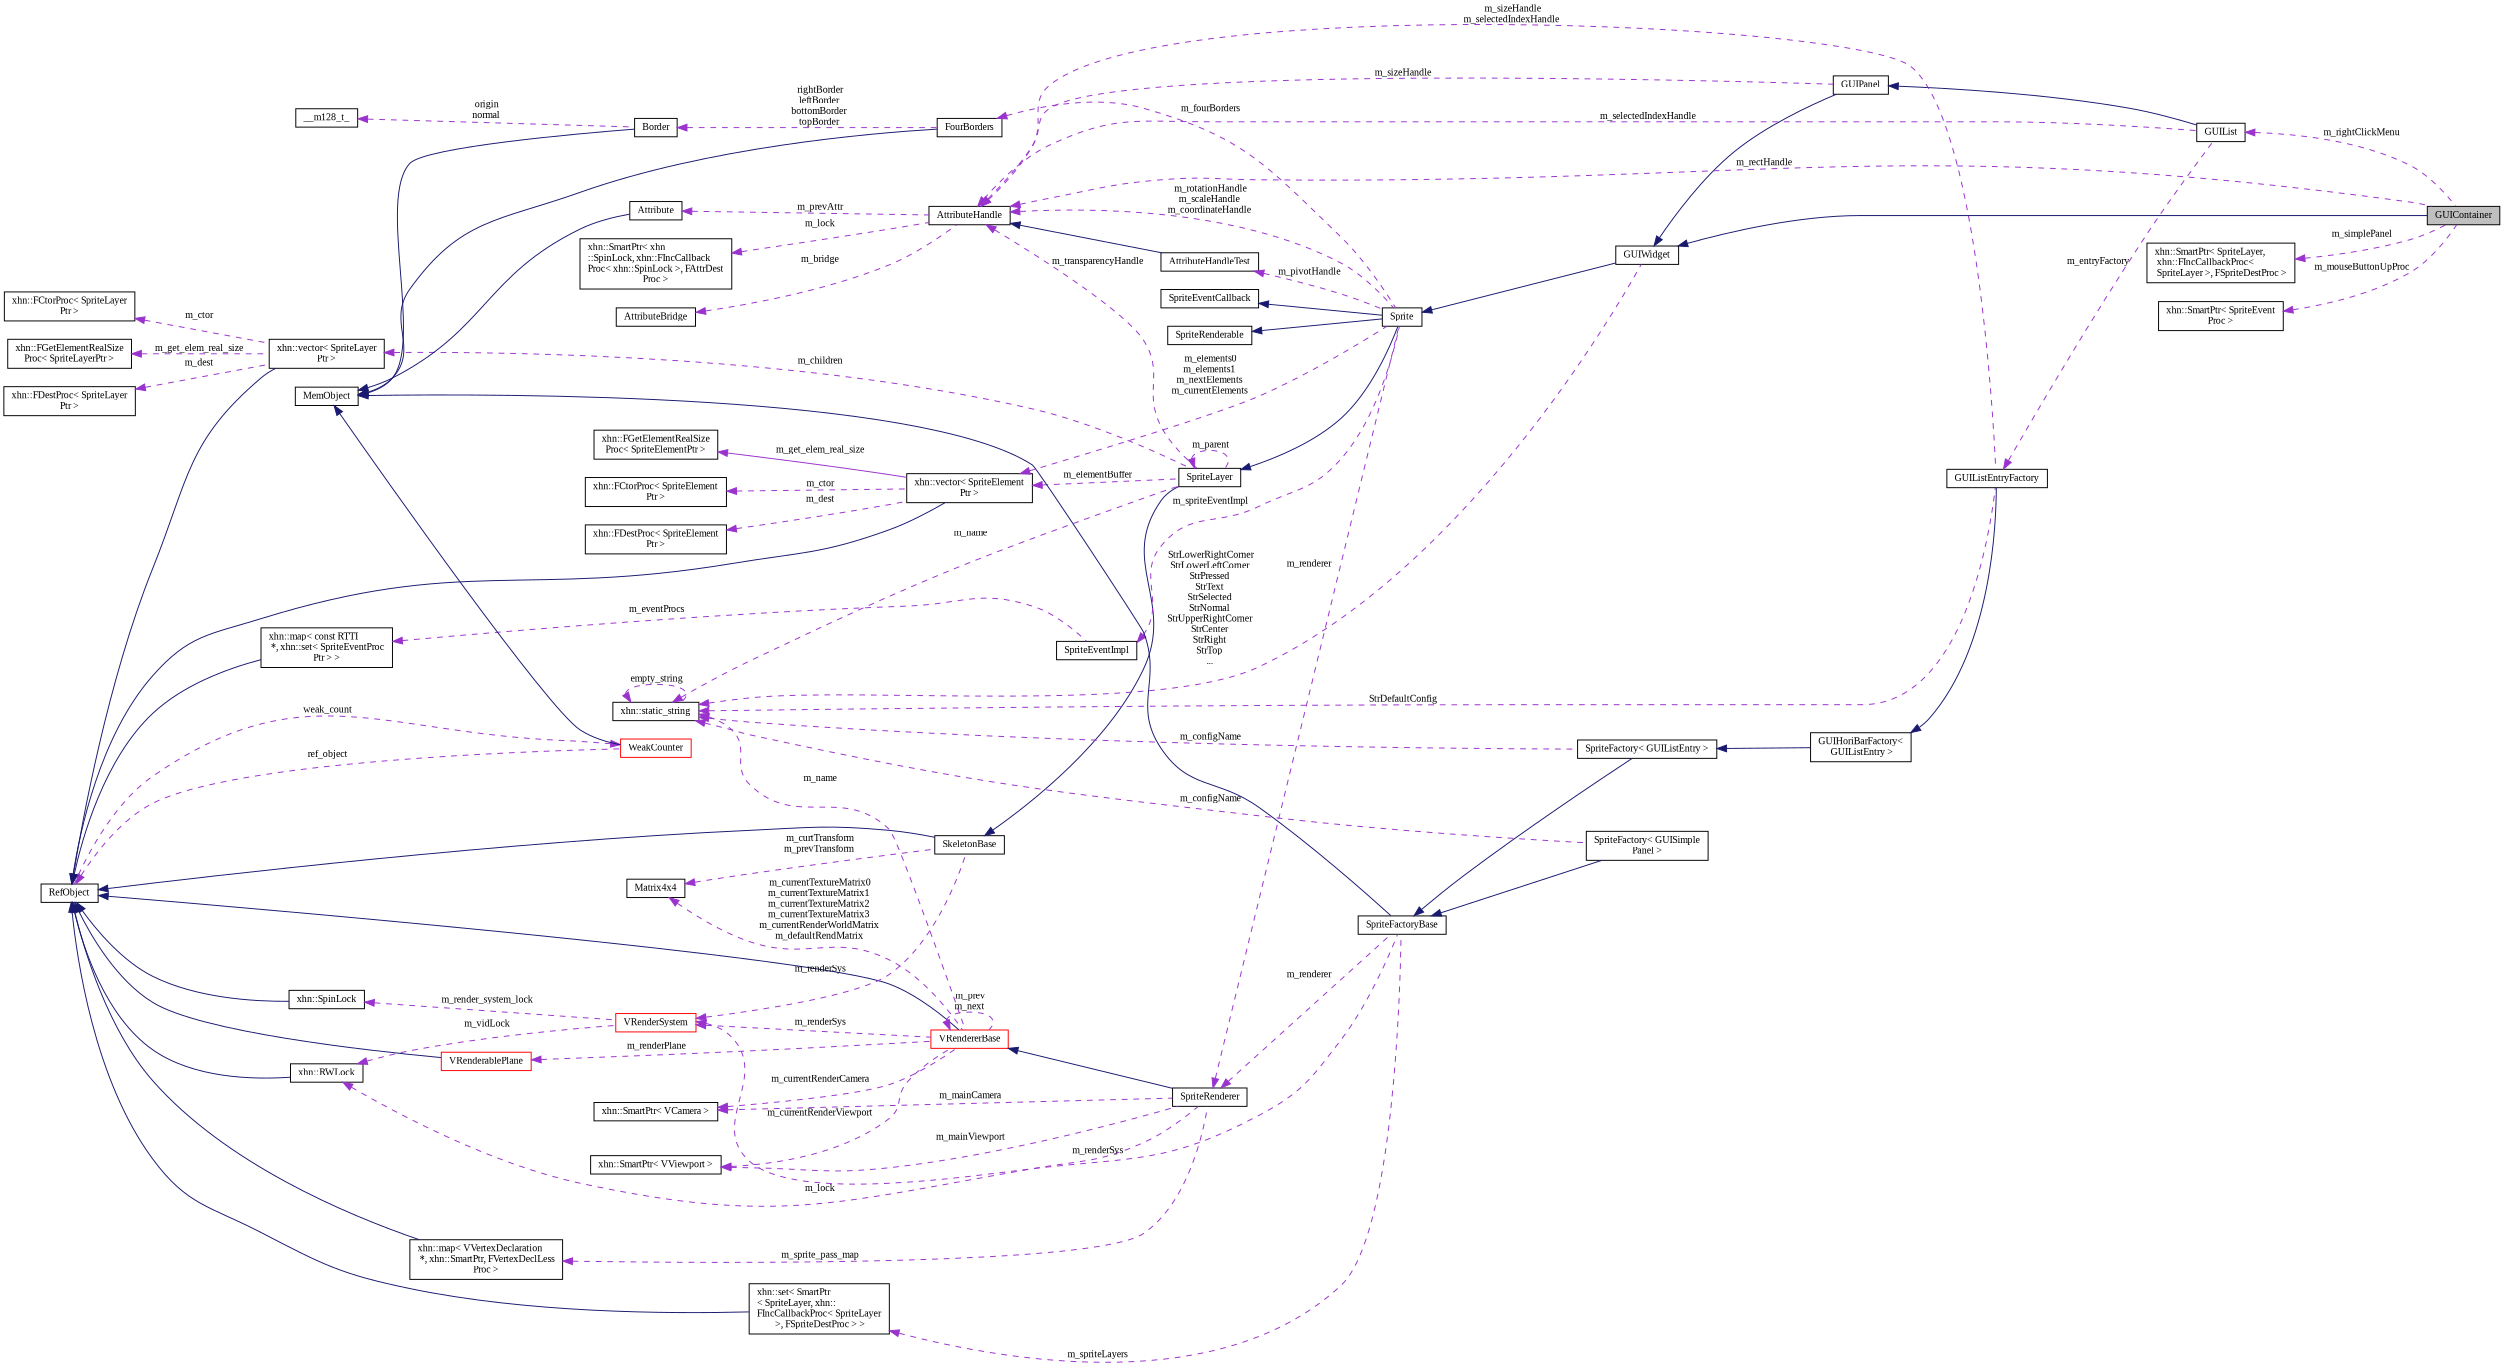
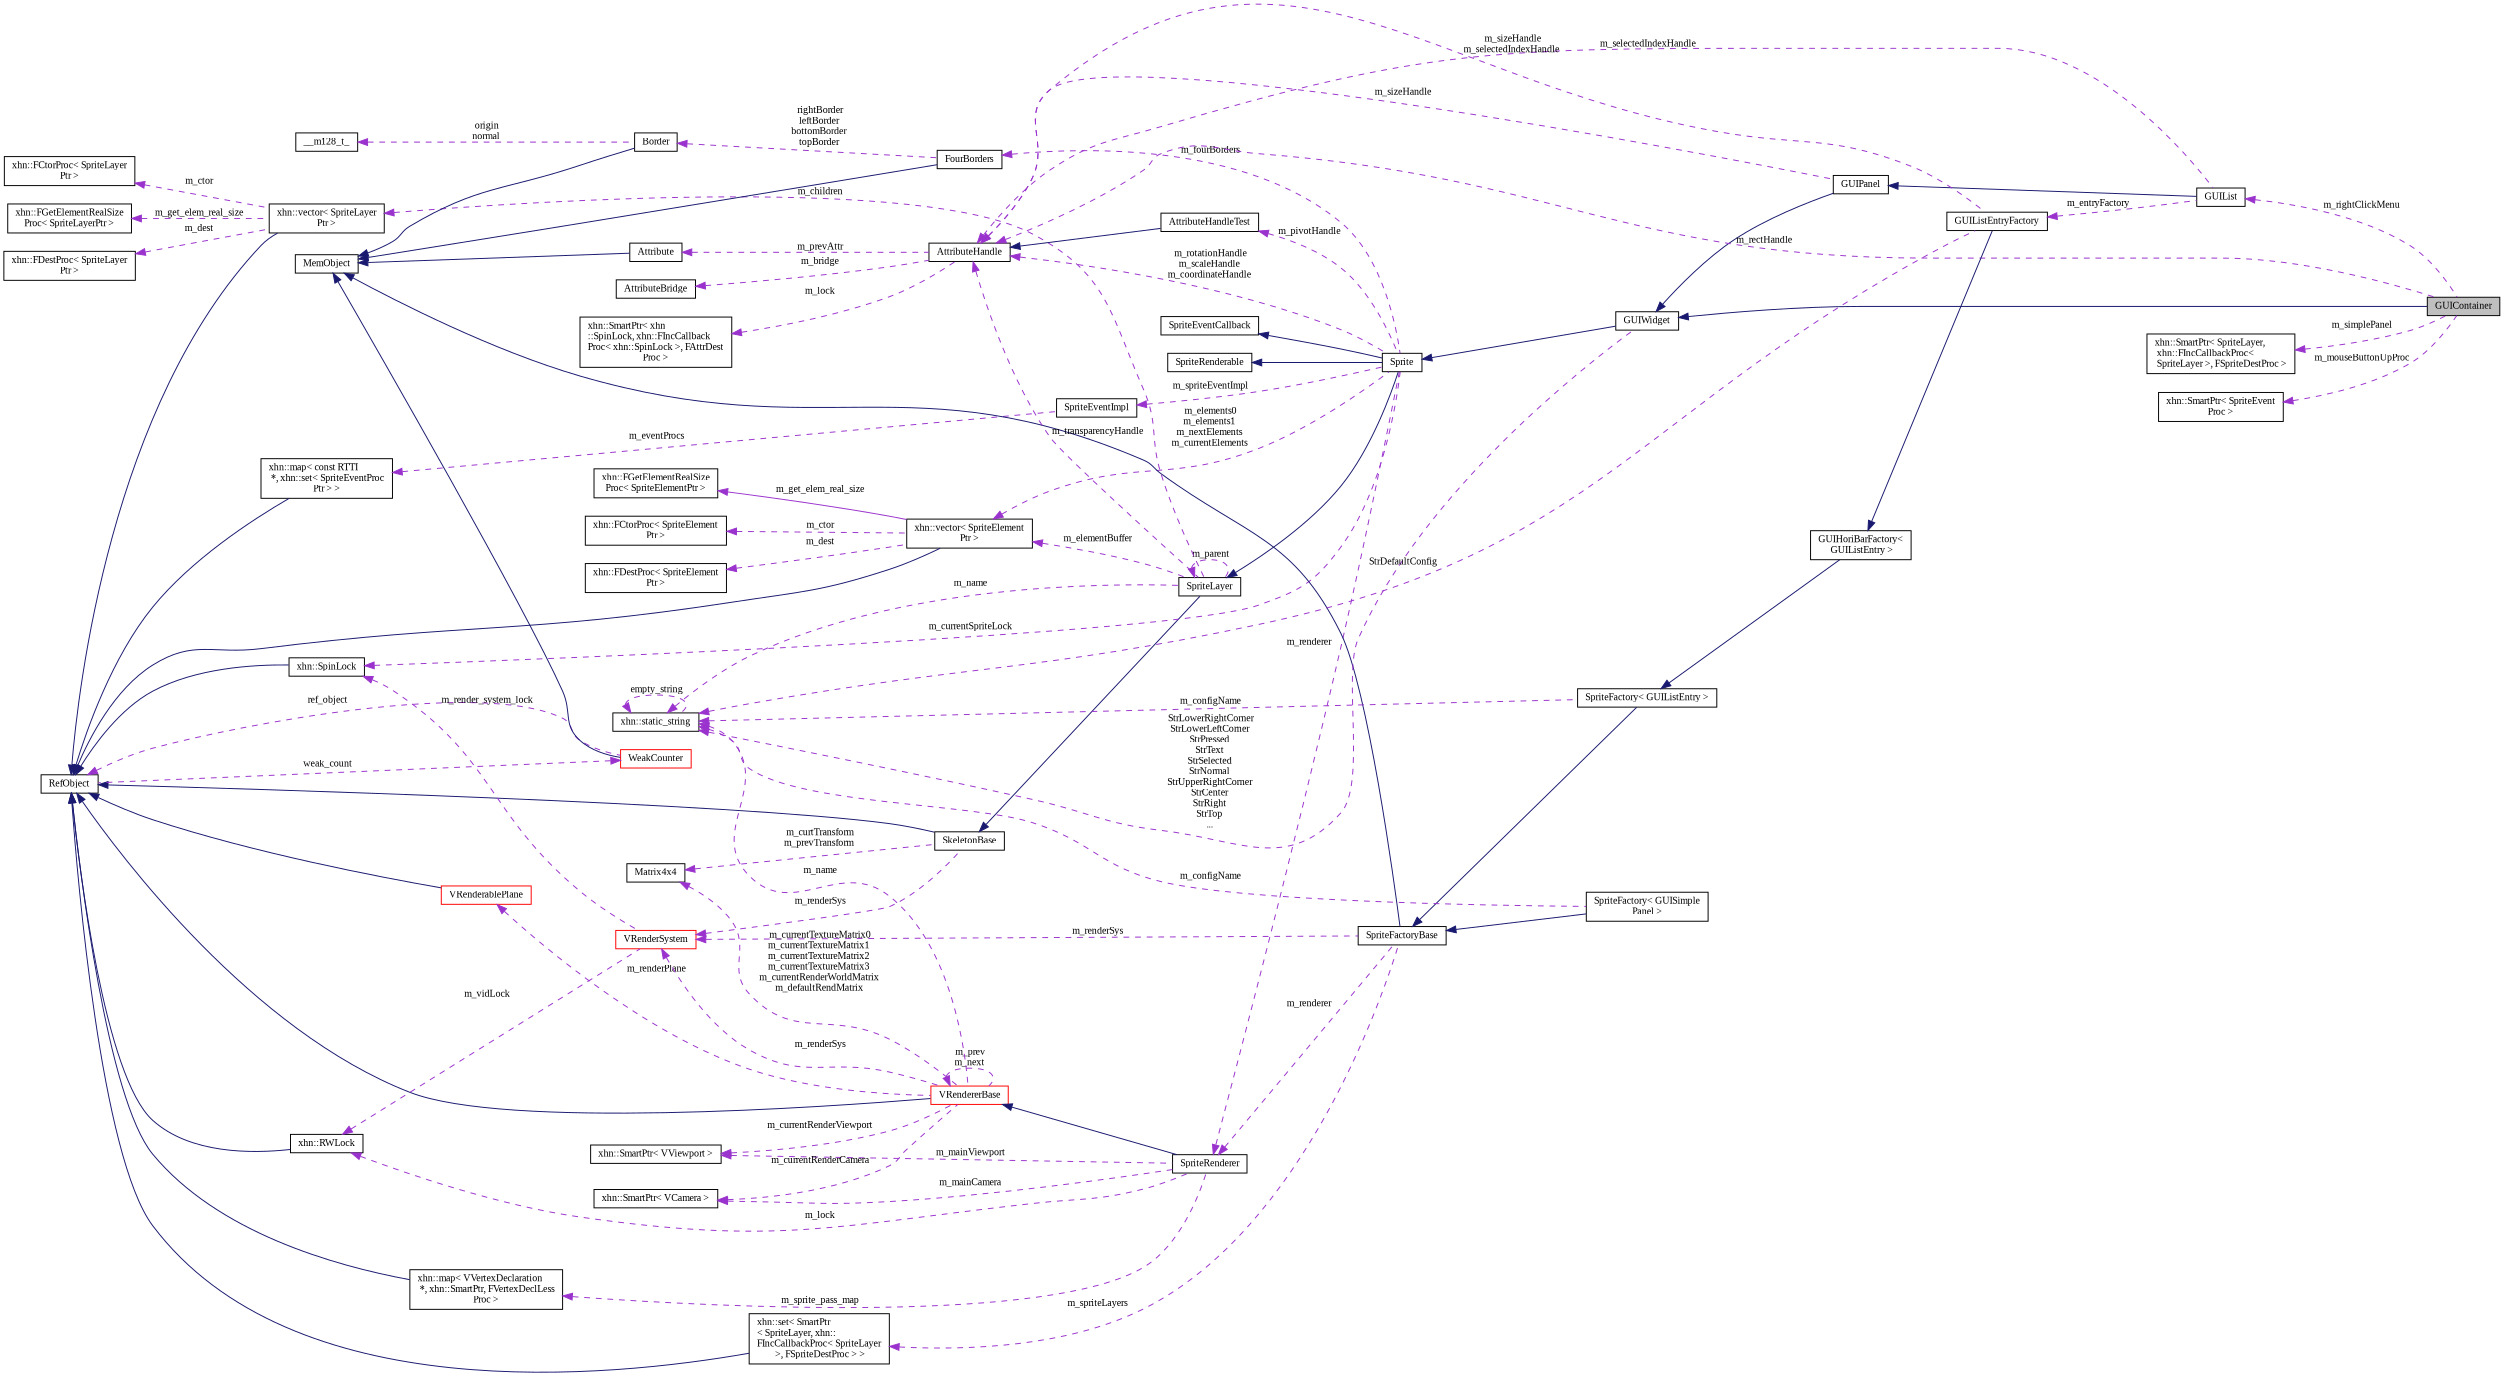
  digraph {
    fontname="Liberation Serif"
    rankdir=LR
    node [color=black fillcolor=white fontname="Liberation Serif" fontsize=10 shape=record style=filled]
    edge [color=darkorchid3 dir=back fontname="Liberation Serif" fontsize=10 labelfontname=Helvetica labelfontsize=10 style=dashed]
    n1 [fillcolor=grey75 fontcolor=black height=0.2 label=GUIContainer width=0.4]
    n2 [height=0.2 label=GUIWidget width=0.4]
    n3 [height=0.2 label=GUIPanel width=0.4]
    n4 [height=0.2 label=GUIList width=0.4]
    n5 [height=0.2 label=Sprite width=0.4]
    n6 [height=0.2 label=SpriteLayer width=0.4]
    n7 [height=0.2 label=SkeletonBase width=0.4]
    n8 [height=0.2 label=RefObject width=0.4]
    n9 [color=red height=0.2 label=WeakCounter width=0.4]
    n10 [height=0.2 label="xhn::RWLock" width=0.4]
    n11 [height=0.2 label="xhn::SpinLock" width=0.4]
    n12 [height=0.2 label="xhn::vector\< SpriteElement\lPtr \>" width=0.4]
    n13 [height=0.2 label="xhn::vector\< SpriteLayer\lPtr \>" width=0.4]
    n14 [height=0.2 label="xhn::map\< const RTTI\l *, xhn::set\< SpriteEventProc\lPtr \> \>" width=0.4]
    n15 [color=red height=0.2 label=VRendererBase width=0.4]
    n16 [color=red height=0.2 label=VRenderablePlane width=0.4]
    n17 [height=0.2 label="xhn::map\< VVertexDeclaration\l *, xhn::SmartPtr, FVertexDeclLess\lProc \>" width=0.4]
    n18 [height=0.2 label="xhn::set\< SmartPtr\l\< SpriteLayer, xhn::\lFIncCallbackProc\< SpriteLayer\l \>, FSpriteDestProc \> \>" width=0.4]
    n19 [color=red height=0.2 label=VRenderSystem width=0.4]
    n20 [height=0.2 label=SpriteRenderer width=0.4]
    n21 [height=0.2 label=SpriteEventImpl width=0.4]
    n22 [height=0.2 label=SpriteFactoryBase width=0.4]
    n23 [height=0.2 label=MemObject width=0.4]
    n24 [height=0.2 label=Attribute width=0.4]
    n25 [height=0.2 label=FourBorders width=0.4]
    n26 [height=0.2 label=Border width=0.4]
    n27 [height=0.2 label=AttributeHandle width=0.4]
    n28 [height=0.2 label="SpriteFactory\< GUISimple\lPanel \>" width=0.4]
    n29 [height=0.2 label="SpriteFactory\< GUIListEntry \>" width=0.4]
    n30 [height=0.2 label=Matrix4x4 width=0.4]
    n31 [height=0.2 label="xhn::FGetElementRealSize\lProc\< SpriteElementPtr \>" width=0.4]
    n32 [height=0.2 label="xhn::FCtorProc\< SpriteElement\lPtr \>" width=0.4]
    n33 [height=0.2 label="xhn::FDestProc\< SpriteElement\lPtr \>" width=0.4]
    n34 [height=0.2 label=AttributeHandleTest width=0.4]
    n35 [height=0.2 label=GUIListEntryFactory width=0.4]
    n36 [height=0.2 label="xhn::SmartPtr\< xhn\l::SpinLock, xhn::FIncCallback\lProc\< xhn::SpinLock \>, FAttrDest\lProc \>" width=0.4]
    n37 [height=0.2 label=AttributeBridge width=0.4]
    n38 [height=0.2 label="xhn::static_string" width=0.4]
    n39 [height=0.2 label="GUIHoriBarFactory\<\l GUIListEntry \>" width=0.4]
    n40 [height=0.2 label="xhn::FCtorProc\< SpriteLayer\lPtr \>" width=0.4]
    n41 [height=0.2 label="xhn::FGetElementRealSize\lProc\< SpriteLayerPtr \>" width=0.4]
    n42 [height=0.2 label="xhn::FDestProc\< SpriteLayer\lPtr \>" width=0.4]
    n43 [height=0.2 label=SpriteEventCallback width=0.4]
    n44 [height=0.2 label=SpriteRenderable width=0.4]
    n45 [height=0.2 label=__m128_t_ width=0.4]
    n46 [height=0.2 label="xhn::SmartPtr\< VViewport \>" width=0.4]
    n47 [height=0.2 label="xhn::SmartPtr\< VCamera \>" width=0.4]
    n48 [height=0.2 label="xhn::SmartPtr\< SpriteLayer,\l xhn::FIncCallbackProc\<\l SpriteLayer \>, FSpriteDestProc \>" width=0.4]
    n49 [height=0.2 label="xhn::SmartPtr\< SpriteEvent\lProc \>" width=0.4]
    n2 -> n1 [color=midnightblue style=solid]
    n2 -> n3 [color=midnightblue style=solid]
    n3 -> n4 [color=midnightblue style=solid]
    n4 -> n1 [label=" m_rightClickMenu"]
    n5 -> n2 [color=midnightblue style=solid]
    n6 -> n5 [color=midnightblue style=solid]
    n6 -> n6 [label=" m_parent"]
    n7 -> n6 [color=midnightblue style=solid]
    n8 -> n7 [color=midnightblue style=solid]
    n8 -> n9 [label=" ref_object"]
    n8 -> n10 [color=midnightblue style=solid]
    n8 -> n11 [color=midnightblue style=solid]
    n8 -> n12 [color=midnightblue style=solid]
    n8 -> n13 [color=midnightblue style=solid]
    n8 -> n14 [color=midnightblue style=solid]
    n8 -> n15 [color=midnightblue style=solid]
    n8 -> n16 [color=midnightblue style=solid]
    n8 -> n17 [color=midnightblue style=solid]
    n8 -> n18 [color=midnightblue style=solid]
    n9 -> n8 [label=" weak_count"]
    n10 -> n19 [label=" m_vidLock"]
    n10 -> n20 [label=" m_lock"]
+   n11 -> n5 [label=" m_currentSpriteLock"]
    n11 -> n19 [label=" m_render_system_lock"]
    n12 -> n5 [label=" m_elements0\nm_elements1\nm_nextElements\nm_currentElements"]
    n12 -> n6 [label=" m_elementBuffer"]
    n13 -> n6 [label=" m_children"]
    n14 -> n21 [label=" m_eventProcs"]
    n15 -> n15 [label=" m_prev\nm_next"]
    n15 -> n20 [color=midnightblue style=solid]
    n16 -> n15 [label=" m_renderPlane"]
    n17 -> n20 [label=" m_sprite_pass_map"]
    n18 -> n22 [label=" m_spriteLayers"]
    n19 -> n7 [label=" m_renderSys"]
    n19 -> n15 [label=" m_renderSys"]
    n19 -> n22 [label=" m_renderSys"]
    n20 -> n5 [label=" m_renderer"]
    n20 -> n22 [label=" m_renderer"]
    n21 -> n5 [label=" m_spriteEventImpl"]
    n22 -> n28 [color=midnightblue style=solid]
    n22 -> n29 [color=midnightblue style=solid]
    n23 -> n9 [color=midnightblue style=solid]
    n23 -> n22 [color=midnightblue style=solid]
    n23 -> n24 [color=midnightblue style=solid]
    n23 -> n25 [color=midnightblue style=solid]
    n23 -> n26 [color=midnightblue style=solid]
    n24 -> n27 [label=" m_prevAttr"]
    n25 -> n5 [label=" m_fourBorders"]
    n26 -> n25 [label=" rightBorder\nleftBorder\nbottomBorder\ntopBorder"]
    n27 -> n1 [label=" m_rectHandle"]
    n27 -> n3 [label=" m_sizeHandle"]
    n27 -> n4 [label=" m_selectedIndexHandle"]
    n27 -> n5 [label=" m_rotationHandle\nm_scaleHandle\nm_coordinateHandle"]
    n27 -> n6 [label=" m_transparencyHandle"]
    n27 -> n34 [color=midnightblue style=solid]
    n27 -> n35 [label=" m_sizeHandle\nm_selectedIndexHandle"]
    n29 -> n39 [color=midnightblue style=solid]
    n30 -> n7 [label=" m_curtTransform\nm_prevTransform"]
    n30 -> n15 [label=" m_currentTextureMatrix0\nm_currentTextureMatrix1\nm_currentTextureMatrix2\nm_currentTextureMatrix3\nm_currentRenderWorldMatrix\nm_defaultRendMatrix"]
    n31 -> n12 [label=" m_get_elem_real_size" style=solid]
    n32 -> n12 [label=" m_ctor"]
    n33 -> n12 [label=" m_dest"]
    n34 -> n5 [label=" m_pivotHandle"]
    n35 -> n4 [label=" m_entryFactory"]
    n36 -> n27 [label=" m_lock"]
    n37 -> n27 [label=" m_bridge"]
    n38 -> n2 [label=" StrLowerRightCorner\nStrLowerLeftCorner\nStrPressed\nStrText\nStrSelected\nStrNormal\nStrUpperRightCorner\nStrCenter\nStrRight\nStrTop\n..."]
    n38 -> n6 [label=" m_name"]
    n38 -> n15 [label=" m_name"]
    n38 -> n28 [label=" m_configName"]
    n38 -> n29 [label=" m_configName"]
    n38 -> n35 [label=" StrDefaultConfig"]
    n38 -> n38 [label=" empty_string"]
    n39 -> n35 [color=midnightblue style=solid]
    n40 -> n13 [label=" m_ctor"]
    n41 -> n13 [label=" m_get_elem_real_size"]
    n42 -> n13 [label=" m_dest"]
    n43 -> n5 [color=midnightblue style=solid]
    n44 -> n5 [color=midnightblue style=solid]
    n45 -> n26 [label=" origin\nnormal"]
    n46 -> n15 [label=" m_currentRenderViewport"]
    n46 -> n20 [label=" m_mainViewport"]
    n47 -> n15 [label=" m_currentRenderCamera"]
    n47 -> n20 [label=" m_mainCamera"]
    n48 -> n1 [label=" m_simplePanel"]
    n49 -> n1 [label=" m_mouseButtonUpProc"]
  }
